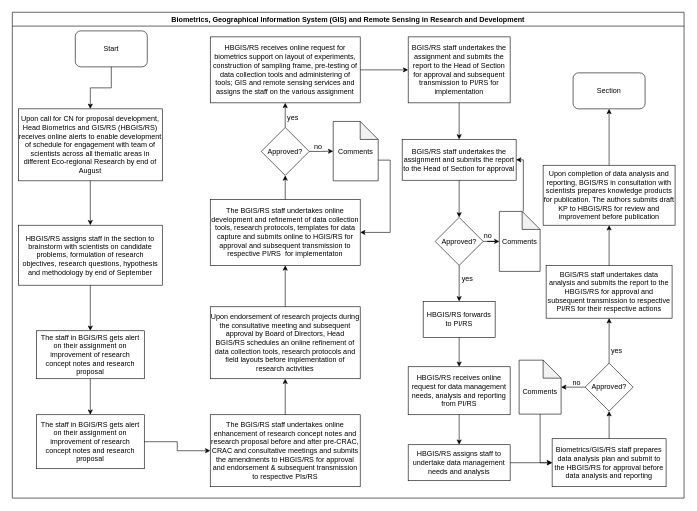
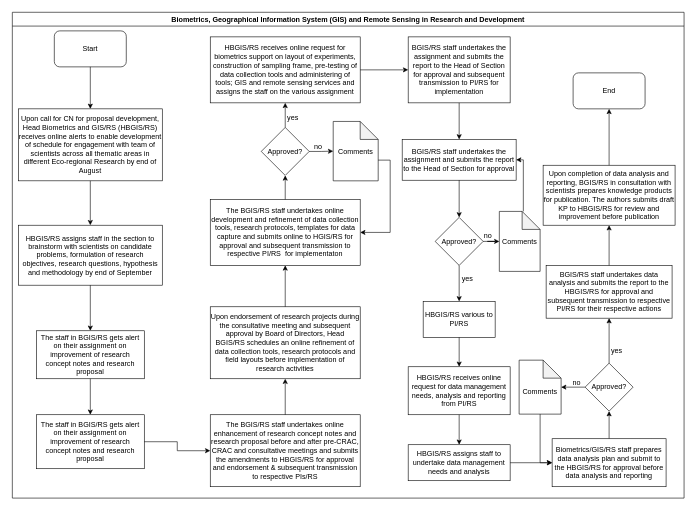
  <mxCell id="0" />
  <mxCell id="1" parent="0" />
  <mxCell id="2" value="Biometrics, Geographical Information System (GIS) and Remote Sensing in Research and Development" style="swimlane;" parent="1" vertex="1"><mxGeometry x="20" y="20" width="1120" height="810" as="geometry" /></mxCell>
- <mxCell id="3" value="Start" style="rounded=1;whiteSpace=wrap;html=1;" parent="2" vertex="1"><mxGeometry x="105" y="31" width="120" height="60" as="geometry" /></mxCell>
+ <mxCell id="3" value="Start" style="rounded=1;whiteSpace=wrap;html=1;" parent="2" vertex="1"><mxGeometry x="70" y="31" width="120" height="60" as="geometry" /></mxCell>
  <mxCell id="4" value="Upon call for CN for proposal development, Head Biometrics and GIS/RS (HBGIS/RS) receives online alerts to enable development of schedule for engagement with team of scientists across all thematic areas in different Eco-regional Research by end of August" style="rounded=0;whiteSpace=wrap;html=1;" parent="2" vertex="1"><mxGeometry x="10" y="161" width="240" height="120" as="geometry" /></mxCell>
  <mxCell id="5" value="" style="edgeStyle=orthogonalEdgeStyle;rounded=0;orthogonalLoop=1;jettySize=auto;html=1;" parent="2" source="3" target="4" edge="1"><mxGeometry relative="1" as="geometry"><mxPoint x="130" y="191" as="targetPoint" /></mxGeometry></mxCell>
  <mxCell id="6" value="The staff in BGIS/RS gets alert on their assignment on improvement of research concept notes and research proposal" style="whiteSpace=wrap;html=1;rounded=0;" parent="2" vertex="1"><mxGeometry x="40" y="671" width="180" height="90" as="geometry" /></mxCell>
  <mxCell id="7" value="HBGIS/RS assigns staff in the section to brainstorm with scientists on candidate problems, formulation of research objectives, research questions, hypothesis and methodology by end of September" style="rounded=0;whiteSpace=wrap;html=1;" parent="2" vertex="1"><mxGeometry x="10" y="355" width="240" height="100" as="geometry" /></mxCell>
  <mxCell id="8" value="" style="edgeStyle=orthogonalEdgeStyle;rounded=0;orthogonalLoop=1;jettySize=auto;html=1;" parent="2" source="4" target="7" edge="1"><mxGeometry relative="1" as="geometry" /></mxCell>
  <mxCell id="9" value="The staff in BGIS/RS gets alert on their assignment on improvement of research concept notes and research proposal" style="rounded=0;whiteSpace=wrap;html=1;" parent="2" vertex="1"><mxGeometry x="40" y="531" width="180" height="80" as="geometry" /></mxCell>
  <mxCell id="10" value="" style="edgeStyle=orthogonalEdgeStyle;rounded=0;orthogonalLoop=1;jettySize=auto;html=1;" parent="2" source="7" target="9" edge="1"><mxGeometry relative="1" as="geometry" /></mxCell>
  <mxCell id="11" value="" style="edgeStyle=orthogonalEdgeStyle;rounded=0;orthogonalLoop=1;jettySize=auto;html=1;" parent="2" source="9" target="6" edge="1"><mxGeometry relative="1" as="geometry" /></mxCell>
  <mxCell id="12" value="The BGIS/RS staff undertakes online enhancement of research concept notes and research proposal before and after pre-CRAC, CRAC and consultative meetings and submits the amendments to HBGIS/RS for approval and endorsement &amp;amp; subsequent transmission to respective PIs/RS" style="whiteSpace=wrap;html=1;rounded=0;" parent="2" vertex="1"><mxGeometry x="330" y="671" width="250" height="120" as="geometry" /></mxCell>
  <mxCell id="13" value="" style="edgeStyle=orthogonalEdgeStyle;rounded=0;orthogonalLoop=1;jettySize=auto;html=1;" parent="2" source="6" target="12" edge="1"><mxGeometry relative="1" as="geometry" /></mxCell>
  <mxCell id="14" value="Upon endorsement of research projects during the consultative meeting and subsequent approval by Board of Directors, Head BGIS/RS schedules an online refinement of data collection tools, research protocols and field layouts before implementation of research activities" style="whiteSpace=wrap;html=1;rounded=0;" parent="2" vertex="1"><mxGeometry x="330" y="491" width="250" height="120" as="geometry" /></mxCell>
  <mxCell id="15" value="" style="edgeStyle=orthogonalEdgeStyle;rounded=0;orthogonalLoop=1;jettySize=auto;html=1;" parent="2" source="12" target="14" edge="1"><mxGeometry relative="1" as="geometry" /></mxCell>
  <mxCell id="16" value="HBGIS/RS receives online request for biometrics support on layout of experiments, construction of sampling frame, pre-testing of data collection tools and administering of tools; GIS and remote sensing services and assigns the staff on the various assignment" style="whiteSpace=wrap;html=1;rounded=0;" parent="2" vertex="1"><mxGeometry x="330" y="41" width="250" height="110" as="geometry" /></mxCell>
  <mxCell id="17" value="BGIS/RS staff undertakes the assignment and submits the report to the Head of Section for approval and subsequent transmission to PI/RS for implementation" style="whiteSpace=wrap;html=1;rounded=0;" parent="2" vertex="1"><mxGeometry x="660" y="41" width="170" height="110" as="geometry" /></mxCell>
  <mxCell id="18" value="" style="edgeStyle=orthogonalEdgeStyle;rounded=0;orthogonalLoop=1;jettySize=auto;html=1;" parent="2" source="16" target="17" edge="1"><mxGeometry relative="1" as="geometry" /></mxCell>
  <mxCell id="19" value="Approved?" style="rhombus;whiteSpace=wrap;html=1;rounded=0;" vertex="1" parent="2"><mxGeometry x="415" y="192" width="80" height="80" as="geometry" /></mxCell>
  <mxCell id="20" value="" style="edgeStyle=orthogonalEdgeStyle;rounded=0;orthogonalLoop=1;jettySize=auto;html=1;entryX=0.5;entryY=1;entryDx=0;entryDy=0;" edge="1" parent="2" source="19" target="16"><mxGeometry relative="1" as="geometry"><mxPoint x="455" y="81" as="targetPoint" /></mxGeometry></mxCell>
  <mxCell id="21" value="The BGIS/RS staff undertakes online development and refinement of data collection tools, research protocols, templates for data capture and submits online to HGIS/RS for approval and subsequent transmission to respective PI/RS&amp;nbsp; for implementaton" style="whiteSpace=wrap;html=1;rounded=0;" parent="2" vertex="1"><mxGeometry x="330" y="312" width="250" height="110" as="geometry" /></mxCell>
  <mxCell id="22" value="" style="edgeStyle=orthogonalEdgeStyle;rounded=0;orthogonalLoop=1;jettySize=auto;html=1;" parent="2" source="14" target="21" edge="1"><mxGeometry relative="1" as="geometry" /></mxCell>
  <mxCell id="23" value="" style="edgeStyle=orthogonalEdgeStyle;rounded=0;orthogonalLoop=1;jettySize=auto;html=1;" edge="1" parent="2" source="21" target="19"><mxGeometry relative="1" as="geometry" /></mxCell>
  <mxCell id="24" value="Comments" style="shape=note;whiteSpace=wrap;html=1;backgroundOutline=1;darkOpacity=0.05;rounded=0;" vertex="1" parent="2"><mxGeometry x="535" y="182" width="75" height="99" as="geometry" /></mxCell>
  <mxCell id="25" value="" style="edgeStyle=orthogonalEdgeStyle;rounded=0;orthogonalLoop=1;jettySize=auto;html=1;" edge="1" parent="2" source="19" target="24"><mxGeometry relative="1" as="geometry" /></mxCell>
  <mxCell id="26" value="" style="edgeStyle=orthogonalEdgeStyle;rounded=0;orthogonalLoop=1;jettySize=auto;html=1;entryX=1;entryY=0.5;entryDx=0;entryDy=0;exitX=0;exitY=0;exitDx=75;exitDy=64.5;exitPerimeter=0;" edge="1" parent="2" source="24" target="21"><mxGeometry relative="1" as="geometry"><mxPoint x="575" y="380.5" as="targetPoint" /><Array as="points"><mxPoint x="630" y="247" /><mxPoint x="630" y="367" /></Array></mxGeometry></mxCell>
  <mxCell id="27" value="no" style="text;html=1;strokeColor=none;fillColor=none;align=center;verticalAlign=middle;whiteSpace=wrap;rounded=0;" vertex="1" parent="2"><mxGeometry x="490" y="215" width="40" height="20" as="geometry" /></mxCell>
  <mxCell id="28" value="yes" style="text;html=1;strokeColor=none;fillColor=none;align=center;verticalAlign=middle;whiteSpace=wrap;rounded=0;" vertex="1" parent="2"><mxGeometry x="448" y="166" width="40" height="20" as="geometry" /></mxCell>
  <mxCell id="29" value="HBGIS/RS receives online request for data management needs, analysis and reporting from PI/RS" style="whiteSpace=wrap;html=1;rounded=0;" parent="2" vertex="1"><mxGeometry x="660" y="591" width="170" height="80" as="geometry" /></mxCell>
  <mxCell id="30" value="BGIS/RS staff undertakes the assignment and submits the report to the Head of Section for approval" style="rounded=0;whiteSpace=wrap;html=1;" vertex="1" parent="2"><mxGeometry x="650" y="212" width="190" height="68" as="geometry" /></mxCell>
  <mxCell id="31" value="" style="edgeStyle=orthogonalEdgeStyle;rounded=0;orthogonalLoop=1;jettySize=auto;html=1;" edge="1" parent="2" source="17" target="30"><mxGeometry relative="1" as="geometry"><mxPoint x="745" y="215" as="targetPoint" /></mxGeometry></mxCell>
  <mxCell id="32" value="Approved?" style="rhombus;whiteSpace=wrap;html=1;rounded=0;" vertex="1" parent="2"><mxGeometry x="705" y="342" width="80" height="80" as="geometry" /></mxCell>
  <mxCell id="33" value="" style="edgeStyle=orthogonalEdgeStyle;rounded=0;orthogonalLoop=1;jettySize=auto;html=1;" edge="1" parent="2" source="30" target="32"><mxGeometry relative="1" as="geometry" /></mxCell>
- <mxCell id="34" value="HBGIS/RS forwards to PI/RS" style="whiteSpace=wrap;html=1;rounded=0;" vertex="1" parent="2"><mxGeometry x="685" y="482" width="120" height="60" as="geometry" /></mxCell>
+ <mxCell id="34" value="HBGIS/RS various to PI/RS" style="whiteSpace=wrap;html=1;rounded=0;" vertex="1" parent="2"><mxGeometry x="685" y="482" width="120" height="60" as="geometry" /></mxCell>
  <mxCell id="35" value="" style="edgeStyle=orthogonalEdgeStyle;rounded=0;orthogonalLoop=1;jettySize=auto;html=1;" edge="1" parent="2" source="32" target="34"><mxGeometry relative="1" as="geometry" /></mxCell>
  <mxCell id="36" value="Comments" style="shape=note;whiteSpace=wrap;html=1;backgroundOutline=1;darkOpacity=0.05;rounded=0;" vertex="1" parent="2"><mxGeometry x="812" y="332" width="68" height="100" as="geometry" /></mxCell>
  <mxCell id="37" value="" style="edgeStyle=orthogonalEdgeStyle;rounded=0;orthogonalLoop=1;jettySize=auto;html=1;" edge="1" parent="2" source="32" target="36"><mxGeometry relative="1" as="geometry" /></mxCell>
  <mxCell id="38" value="" style="edgeStyle=orthogonalEdgeStyle;rounded=0;orthogonalLoop=1;jettySize=auto;html=1;entryX=1;entryY=0.5;entryDx=0;entryDy=0;" edge="1" parent="2" source="36" target="30"><mxGeometry relative="1" as="geometry"><mxPoint x="870" y="232" as="targetPoint" /><Array as="points"><mxPoint x="852" y="246" /></Array></mxGeometry></mxCell>
  <mxCell id="39" value="yes" style="text;html=1;strokeColor=none;fillColor=none;align=center;verticalAlign=middle;whiteSpace=wrap;rounded=0;" vertex="1" parent="2"><mxGeometry x="739" y="435" width="40" height="20" as="geometry" /></mxCell>
  <mxCell id="40" value="" style="edgeStyle=orthogonalEdgeStyle;rounded=0;orthogonalLoop=1;jettySize=auto;html=1;entryX=0.5;entryY=0;entryDx=0;entryDy=0;" edge="1" parent="2" source="34" target="29"><mxGeometry relative="1" as="geometry"><mxPoint x="745" y="622" as="targetPoint" /></mxGeometry></mxCell>
  <mxCell id="41" value="HBGIS/RS assigns staff to undertake data management needs and analysis" style="whiteSpace=wrap;html=1;rounded=0;" vertex="1" parent="2"><mxGeometry x="660" y="721" width="170" height="60" as="geometry" /></mxCell>
  <mxCell id="42" value="" style="edgeStyle=orthogonalEdgeStyle;rounded=0;orthogonalLoop=1;jettySize=auto;html=1;" edge="1" parent="2" source="29" target="41"><mxGeometry relative="1" as="geometry" /></mxCell>
  <mxCell id="43" value="Approved?" style="rhombus;whiteSpace=wrap;html=1;rounded=0;" vertex="1" parent="2"><mxGeometry x="955" y="585" width="80" height="80" as="geometry" /></mxCell>
  <mxCell id="44" value="BGIS/RS staff undertakes data analysis and submits the report to the HBGIS/RS for approval and subsequent transmission to respective PI/RS for their respective actions" style="whiteSpace=wrap;html=1;rounded=0;" vertex="1" parent="2"><mxGeometry x="890" y="422" width="210" height="88" as="geometry" /></mxCell>
  <mxCell id="45" value="" style="edgeStyle=orthogonalEdgeStyle;rounded=0;orthogonalLoop=1;jettySize=auto;html=1;" edge="1" parent="2" source="43" target="44"><mxGeometry relative="1" as="geometry" /></mxCell>
  <mxCell id="46" value="yes" style="text;html=1;strokeColor=none;fillColor=none;align=center;verticalAlign=middle;whiteSpace=wrap;rounded=0;" vertex="1" parent="2"><mxGeometry x="988" y="555" width="40" height="20" as="geometry" /></mxCell>
  <mxCell id="47" value="&lt;div&gt;&lt;br&gt;&lt;/div&gt;&lt;div&gt;Comments&lt;/div&gt;" style="shape=note;whiteSpace=wrap;html=1;backgroundOutline=1;darkOpacity=0.05;rounded=0;" vertex="1" parent="2"><mxGeometry x="845" y="580" width="70" height="90" as="geometry" /></mxCell>
  <mxCell id="48" value="" style="edgeStyle=orthogonalEdgeStyle;rounded=0;orthogonalLoop=1;jettySize=auto;html=1;" edge="1" parent="2" source="43" target="47"><mxGeometry relative="1" as="geometry" /></mxCell>
  <mxCell id="49" value="no" style="text;html=1;strokeColor=none;fillColor=none;align=center;verticalAlign=middle;whiteSpace=wrap;rounded=0;" vertex="1" parent="2"><mxGeometry x="922" y="608" width="38" height="20" as="geometry" /></mxCell>
  <mxCell id="50" value="Upon completion of data analysis and reporting, BGIS/RS in consultation with scientists prepares knowledge products for publication. The authors submits draft KP to HBGIS/RS for review and improvement before publication" style="whiteSpace=wrap;html=1;rounded=0;" vertex="1" parent="2"><mxGeometry x="885" y="255" width="220" height="100" as="geometry" /></mxCell>
  <mxCell id="51" value="" style="edgeStyle=orthogonalEdgeStyle;rounded=0;orthogonalLoop=1;jettySize=auto;html=1;" edge="1" parent="2" source="44" target="50"><mxGeometry relative="1" as="geometry" /></mxCell>
  <mxCell id="52" value="" style="edgeStyle=orthogonalEdgeStyle;rounded=0;orthogonalLoop=1;jettySize=auto;html=1;entryX=0.5;entryY=1;entryDx=0;entryDy=0;" edge="1" parent="2" source="50" target="53"><mxGeometry relative="1" as="geometry"><mxPoint x="995" y="241" as="targetPoint" /></mxGeometry></mxCell>
- <mxCell id="53" value="Section" style="rounded=1;whiteSpace=wrap;html=1;" vertex="1" parent="2"><mxGeometry x="935" y="101" width="120" height="60" as="geometry" /></mxCell>
+ <mxCell id="53" value="End" style="rounded=1;whiteSpace=wrap;html=1;" vertex="1" parent="2"><mxGeometry x="935" y="101" width="120" height="60" as="geometry" /></mxCell>
  <mxCell id="54" value="no" style="text;html=1;strokeColor=none;fillColor=none;align=center;verticalAlign=middle;whiteSpace=wrap;rounded=0;" vertex="1" parent="1"><mxGeometry x="793" y="383" width="40" height="20" as="geometry" /></mxCell>
  <mxCell id="55" value="" style="edgeStyle=orthogonalEdgeStyle;rounded=0;orthogonalLoop=1;jettySize=auto;html=1;" edge="1" parent="1" source="56" target="43"><mxGeometry relative="1" as="geometry" /></mxCell>
  <mxCell id="56" value="Biometrics/GIS/RS staff prepares data analysis plan and submit to the HBGIS/RS for approval before data analysis and reporting" style="whiteSpace=wrap;html=1;rounded=0;" vertex="1" parent="1"><mxGeometry x="920" y="731" width="190" height="80" as="geometry" /></mxCell>
  <mxCell id="57" value="" style="edgeStyle=orthogonalEdgeStyle;rounded=0;orthogonalLoop=1;jettySize=auto;html=1;" edge="1" parent="1" source="41" target="56"><mxGeometry relative="1" as="geometry" /></mxCell>
  <mxCell id="58" value="" style="edgeStyle=orthogonalEdgeStyle;rounded=0;orthogonalLoop=1;jettySize=auto;html=1;entryX=0;entryY=0.5;entryDx=0;entryDy=0;" edge="1" parent="1" source="47" target="56"><mxGeometry relative="1" as="geometry" /></mxCell>
